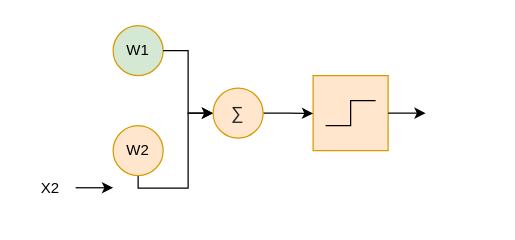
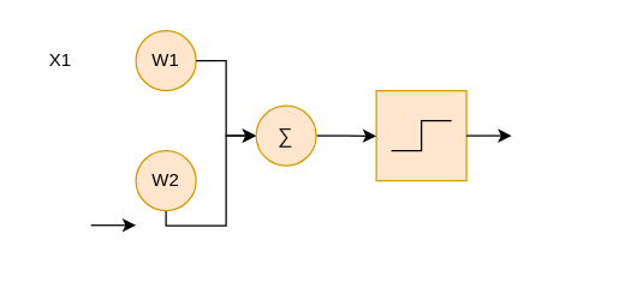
  <mxCell id="0" />
  <mxCell id="1" parent="0" />
  <mxCell id="2" value="" style="group" vertex="1" connectable="0" parent="1"><mxGeometry x="20" y="20" width="370" height="150" as="geometry" /></mxCell>
  <mxCell id="3" value="" style="whiteSpace=wrap;html=1;aspect=fixed;fillColor=#ffe6cc;strokeColor=#d79b00;" vertex="1" parent="2"><mxGeometry x="230" y="40" width="60" height="60" as="geometry" /></mxCell>
- <mxCell id="5" value="X2" style="text;html=1;strokeColor=none;fillColor=none;align=center;verticalAlign=middle;whiteSpace=wrap;rounded=0;" vertex="1" parent="2"><mxGeometry y="120" width="40" height="20" as="geometry" /></mxCell>
- <mxCell id="6" value="W1" style="ellipse;whiteSpace=wrap;html=1;aspect=fixed;fillColor=#d5e8d4;strokeColor=#d79b00;" vertex="1" parent="2"><mxGeometry x="70" width="40" height="40" as="geometry" /></mxCell>
+ <mxCell id="4" value="X1" style="text;html=1;strokeColor=none;fillColor=none;align=center;verticalAlign=middle;whiteSpace=wrap;rounded=0;" vertex="1" parent="2"><mxGeometry y="10" width="40" height="20" as="geometry" /></mxCell>
+ <mxCell id="6" value="W1" style="ellipse;whiteSpace=wrap;html=1;aspect=fixed;fillColor=#ffe6cc;strokeColor=#d79b00;" vertex="1" parent="2"><mxGeometry x="70" width="40" height="40" as="geometry" /></mxCell>
  <mxCell id="7" style="edgeStyle=orthogonalEdgeStyle;rounded=0;orthogonalLoop=1;jettySize=auto;html=1;" edge="1" parent="2" source="8"><mxGeometry relative="1" as="geometry"><mxPoint x="150" y="70" as="targetPoint" /><Array as="points"><mxPoint x="130" y="130" /><mxPoint x="130" y="70" /></Array></mxGeometry></mxCell>
  <mxCell id="8" value="W2" style="ellipse;whiteSpace=wrap;html=1;aspect=fixed;fillColor=#ffe6cc;strokeColor=#d79b00;" vertex="1" parent="2"><mxGeometry x="70" y="80" width="40" height="40" as="geometry" /></mxCell>
  <mxCell id="9" style="edgeStyle=orthogonalEdgeStyle;rounded=0;orthogonalLoop=1;jettySize=auto;html=1;exitX=1;exitY=0.5;exitDx=0;exitDy=0;" edge="1" parent="2" source="10"><mxGeometry relative="1" as="geometry"><mxPoint x="230" y="70.286" as="targetPoint" /></mxGeometry></mxCell>
  <mxCell id="10" value="&lt;span style=&quot;color: rgb(32 , 33 , 34) ; font-family: sans-serif ; font-size: 14px&quot;&gt;∑&lt;/span&gt;" style="ellipse;whiteSpace=wrap;html=1;aspect=fixed;fillColor=#ffe6cc;strokeColor=#d79b00;" vertex="1" parent="2"><mxGeometry x="150" y="50" width="40" height="40" as="geometry" /></mxCell>
  <mxCell id="11" value="" style="endArrow=none;html=1;rounded=0;" edge="1" parent="2"><mxGeometry width="50" height="50" relative="1" as="geometry"><mxPoint x="240" y="80" as="sourcePoint" /><mxPoint x="280" y="60" as="targetPoint" /><Array as="points"><mxPoint x="260" y="80" /><mxPoint x="260" y="60" /></Array></mxGeometry></mxCell>
  <mxCell id="12" style="edgeStyle=orthogonalEdgeStyle;rounded=0;orthogonalLoop=1;jettySize=auto;html=1;exitX=1;exitY=0.5;exitDx=0;exitDy=0;entryX=0;entryY=0.5;entryDx=0;entryDy=0;" edge="1" parent="2" source="6" target="10"><mxGeometry relative="1" as="geometry" /></mxCell>
  <mxCell id="13" value="" style="endArrow=classic;html=1;exitX=1;exitY=0.5;exitDx=0;exitDy=0;entryX=0;entryY=0.5;entryDx=0;entryDy=0;" edge="1" parent="2"><mxGeometry width="50" height="50" relative="1" as="geometry"><mxPoint x="40" y="129.71" as="sourcePoint" /><mxPoint x="70" y="129.71" as="targetPoint" /></mxGeometry></mxCell>
  <mxCell id="14" value="" style="endArrow=classic;html=1;exitX=1;exitY=0.5;exitDx=0;exitDy=0;" edge="1" parent="2" source="3"><mxGeometry width="50" height="50" relative="1" as="geometry"><mxPoint x="310" y="100" as="sourcePoint" /><mxPoint x="320" y="70" as="targetPoint" /></mxGeometry></mxCell>
